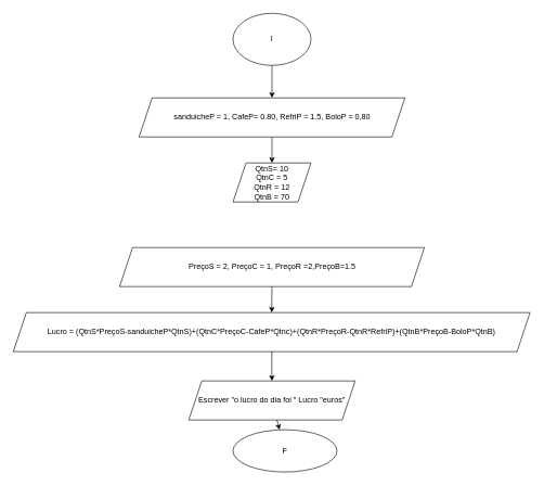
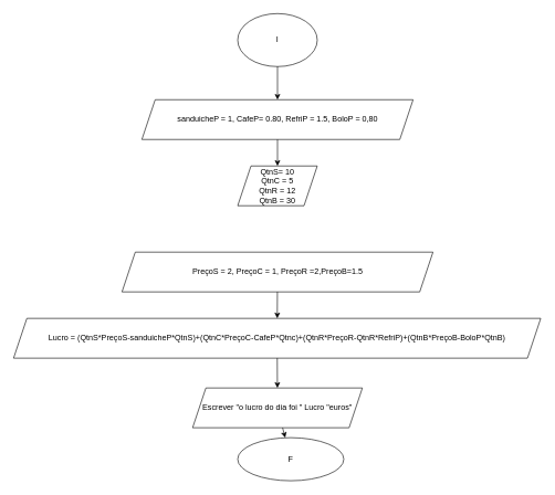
  <mxCell id="0" />
  <mxCell id="1" parent="0" />
  <mxCell id="2" value="I" style="ellipse;whiteSpace=wrap;html=1;" vertex="1" parent="1"><mxGeometry x="358" y="20" width="120" height="80" as="geometry" /></mxCell>
  <mxCell id="3" value="F" style="ellipse;whiteSpace=wrap;html=1;" vertex="1" parent="1"><mxGeometry x="358" y="660" width="160" height="65" as="geometry" /></mxCell>
  <mxCell id="4" value="sanduicheP = 1, CafeP= 0.80, RefriP = 1.5, BoloP = 0,80" style="shape=parallelogram;perimeter=parallelogramPerimeter;whiteSpace=wrap;html=1;fixedSize=1;" vertex="1" parent="1"><mxGeometry x="213.5" y="150" width="409" height="60" as="geometry" /></mxCell>
- <mxCell id="5" value="QtnS= 10&lt;div&gt;QtnC = 5&lt;/div&gt;&lt;div&gt;QtnR = 12&lt;/div&gt;&lt;div&gt;QtnB = 70&lt;/div&gt;" style="shape=parallelogram;perimeter=parallelogramPerimeter;whiteSpace=wrap;html=1;fixedSize=1;" vertex="1" parent="1"><mxGeometry x="358" y="250" width="120" height="60" as="geometry" /></mxCell>
+ <mxCell id="5" value="QtnS= 10&lt;div&gt;QtnC = 5&lt;/div&gt;&lt;div&gt;QtnR = 12&lt;/div&gt;&lt;div&gt;QtnB = 30&lt;/div&gt;" style="shape=parallelogram;perimeter=parallelogramPerimeter;whiteSpace=wrap;html=1;fixedSize=1;" vertex="1" parent="1"><mxGeometry x="358" y="250" width="120" height="60" as="geometry" /></mxCell>
  <mxCell id="6" value="" style="endArrow=classic;html=1;rounded=0;" edge="1" parent="1" source="2" target="4"><mxGeometry width="50" height="50" relative="1" as="geometry"><mxPoint x="184" y="140" as="sourcePoint" /><mxPoint x="234" y="90" as="targetPoint" /></mxGeometry></mxCell>
  <mxCell id="7" value="Lucro = (QtnS*PreçoS-sanduicheP*QtnS)+(QtnC*PreçoC-CafeP*Qtnc)+(QtnR*PreçoR-QtnR*RefriP&lt;span style=&quot;background-color: transparent; color: light-dark(rgb(0, 0, 0), rgb(255, 255, 255));&quot;&gt;)+(QtnB*PreçoB-BoloP*QtnB)&lt;/span&gt;" style="shape=parallelogram;perimeter=parallelogramPerimeter;whiteSpace=wrap;html=1;fixedSize=1;" vertex="1" parent="1"><mxGeometry x="20" y="480" width="795" height="60" as="geometry" /></mxCell>
  <mxCell id="8" value="PreçoS = 2, PreçoC = 1, PreçoR =2,PreçoB=1.5" style="shape=parallelogram;perimeter=parallelogramPerimeter;whiteSpace=wrap;html=1;fixedSize=1;" vertex="1" parent="1"><mxGeometry x="183.5" y="380" width="469" height="60" as="geometry" /></mxCell>
  <mxCell id="9" value="Escrever &quot;o lucro do dia foi &quot; Lucro &quot;euros&quot;" style="shape=parallelogram;perimeter=parallelogramPerimeter;whiteSpace=wrap;html=1;fixedSize=1;" vertex="1" parent="1"><mxGeometry x="290" y="585" width="256" height="60" as="geometry" /></mxCell>
  <mxCell id="10" value="" style="endArrow=classic;html=1;rounded=0;" edge="1" parent="1" source="4" target="5"><mxGeometry width="50" height="50" relative="1" as="geometry"><mxPoint x="534" y="310" as="sourcePoint" /><mxPoint x="584" y="260" as="targetPoint" /></mxGeometry></mxCell>
  <mxCell id="11" value="" style="endArrow=classic;html=1;rounded=0;" edge="1" parent="1" source="8" target="7"><mxGeometry width="50" height="50" relative="1" as="geometry"><mxPoint x="444" y="420" as="sourcePoint" /><mxPoint x="444" y="460" as="targetPoint" /></mxGeometry></mxCell>
  <mxCell id="12" value="" style="endArrow=classic;html=1;rounded=0;" edge="1" parent="1" source="7" target="9"><mxGeometry width="50" height="50" relative="1" as="geometry"><mxPoint x="454" y="540" as="sourcePoint" /><mxPoint x="454" y="580" as="targetPoint" /></mxGeometry></mxCell>
  <mxCell id="13" value="" style="endArrow=classic;html=1;rounded=0;" edge="1" parent="1" source="9" target="3"><mxGeometry width="50" height="50" relative="1" as="geometry"><mxPoint x="434" y="630" as="sourcePoint" /><mxPoint x="434" y="670" as="targetPoint" /></mxGeometry></mxCell>
